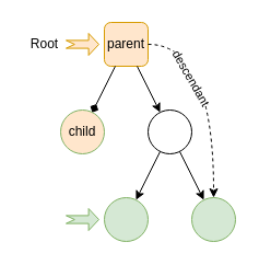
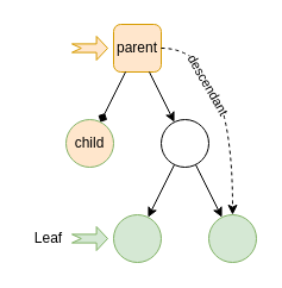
  <mxCell id="0" />
  <mxCell id="1" parent="0" />
  <mxCell id="2" value="parent" style="whiteSpace=wrap;html=1;aspect=fixed;fillColor=#ffe6cc;strokeColor=#d79b00;rounded=1;" vertex="1" parent="1"><mxGeometry x="95" y="20" width="40" height="40" as="geometry" /></mxCell>
  <mxCell id="3" value="child" style="ellipse;whiteSpace=wrap;html=1;aspect=fixed;fillColor=#ffe6cc;strokeColor=#82b366;" vertex="1" parent="1"><mxGeometry x="55" y="100" width="40" height="40" as="geometry" /></mxCell>
  <mxCell id="4" value="" style="ellipse;whiteSpace=wrap;html=1;aspect=fixed;" vertex="1" parent="1"><mxGeometry x="135" y="100" width="40" height="40" as="geometry" /></mxCell>
  <mxCell id="5" value="" style="ellipse;whiteSpace=wrap;html=1;aspect=fixed;fillColor=#d5e8d4;strokeColor=#82b366;" vertex="1" parent="1"><mxGeometry x="95" y="180" width="40" height="40" as="geometry" /></mxCell>
  <mxCell id="6" value="" style="ellipse;whiteSpace=wrap;html=1;aspect=fixed;fillColor=#d5e8d4;strokeColor=#82b366;" vertex="1" parent="1"><mxGeometry x="175" y="180" width="40" height="40" as="geometry" /></mxCell>
  <mxCell id="7" value="" style="endArrow=diamond;html=1;rounded=0;" edge="1" parent="1" source="2" target="3"><mxGeometry width="50" height="50" relative="1" as="geometry"><mxPoint x="95" y="210" as="sourcePoint" /><mxPoint x="145" y="160" as="targetPoint" /></mxGeometry></mxCell>
  <mxCell id="8" value="" style="endArrow=classic;html=1;rounded=0;" edge="1" parent="1" source="2" target="4"><mxGeometry width="50" height="50" relative="1" as="geometry"><mxPoint x="110.858" y="64.142" as="sourcePoint" /><mxPoint x="59.142" y="115.858" as="targetPoint" /></mxGeometry></mxCell>
  <mxCell id="9" value="" style="endArrow=classic;html=1;rounded=0;" edge="1" parent="1" source="4" target="6"><mxGeometry width="50" height="50" relative="1" as="geometry"><mxPoint x="120.858" y="74.142" as="sourcePoint" /><mxPoint x="69.142" y="125.858" as="targetPoint" /></mxGeometry></mxCell>
  <mxCell id="10" value="" style="endArrow=classic;html=1;rounded=0;" edge="1" parent="1" source="4" target="5"><mxGeometry width="50" height="50" relative="1" as="geometry"><mxPoint x="130.858" y="84.142" as="sourcePoint" /><mxPoint x="79.142" y="135.858" as="targetPoint" /></mxGeometry></mxCell>
  <mxCell id="11" value="" style="html=1;shadow=0;dashed=0;align=center;verticalAlign=middle;shape=mxgraph.arrows2.arrow;dy=0.64;dx=9.4;notch=7.8;fillColor=#d5e8d4;strokeColor=#82b366;" vertex="1" parent="1"><mxGeometry x="60" y="190" width="30" height="20" as="geometry" /></mxCell>
+ <mxCell id="12" value="Leaf" style="text;html=1;align=center;verticalAlign=middle;resizable=0;points=[];autosize=1;strokeColor=none;fillColor=none;" vertex="1" parent="1"><mxGeometry x="20" y="190" width="40" height="20" as="geometry" /></mxCell>
  <mxCell id="13" value="" style="html=1;shadow=0;dashed=0;align=center;verticalAlign=middle;shape=mxgraph.arrows2.arrow;dy=0.64;dx=9.4;notch=7.8;fillColor=#ffe6cc;strokeColor=#d79b00;" vertex="1" parent="1"><mxGeometry x="60" y="30" width="30" height="20" as="geometry" /></mxCell>
- <mxCell id="14" value="Root" style="text;html=1;align=center;verticalAlign=middle;resizable=0;points=[];autosize=1;strokeColor=none;fillColor=none;" vertex="1" parent="1"><mxGeometry x="20" y="30" width="40" height="20" as="geometry" /></mxCell>
  <mxCell id="15" value="" style="endArrow=classic;dashed=1;html=1;rounded=0;edgeStyle=orthogonalEdgeStyle;endFill=1;curved=1;" edge="1" parent="1" source="2" target="6"><mxGeometry width="50" height="50" relative="1" as="geometry"><mxPoint x="265" y="50" as="sourcePoint" /><mxPoint x="315" y="0" as="targetPoint" /><Array as="points"><mxPoint x="195" y="40" /></Array></mxGeometry></mxCell>
  <mxCell id="16" value="descendant" style="edgeLabel;html=1;align=center;verticalAlign=middle;resizable=0;points=[];rotation=60;" vertex="1" connectable="0" parent="15"><mxGeometry x="-0.104" y="-16" relative="1" as="geometry"><mxPoint x="-4" as="offset" /></mxGeometry></mxCell>
